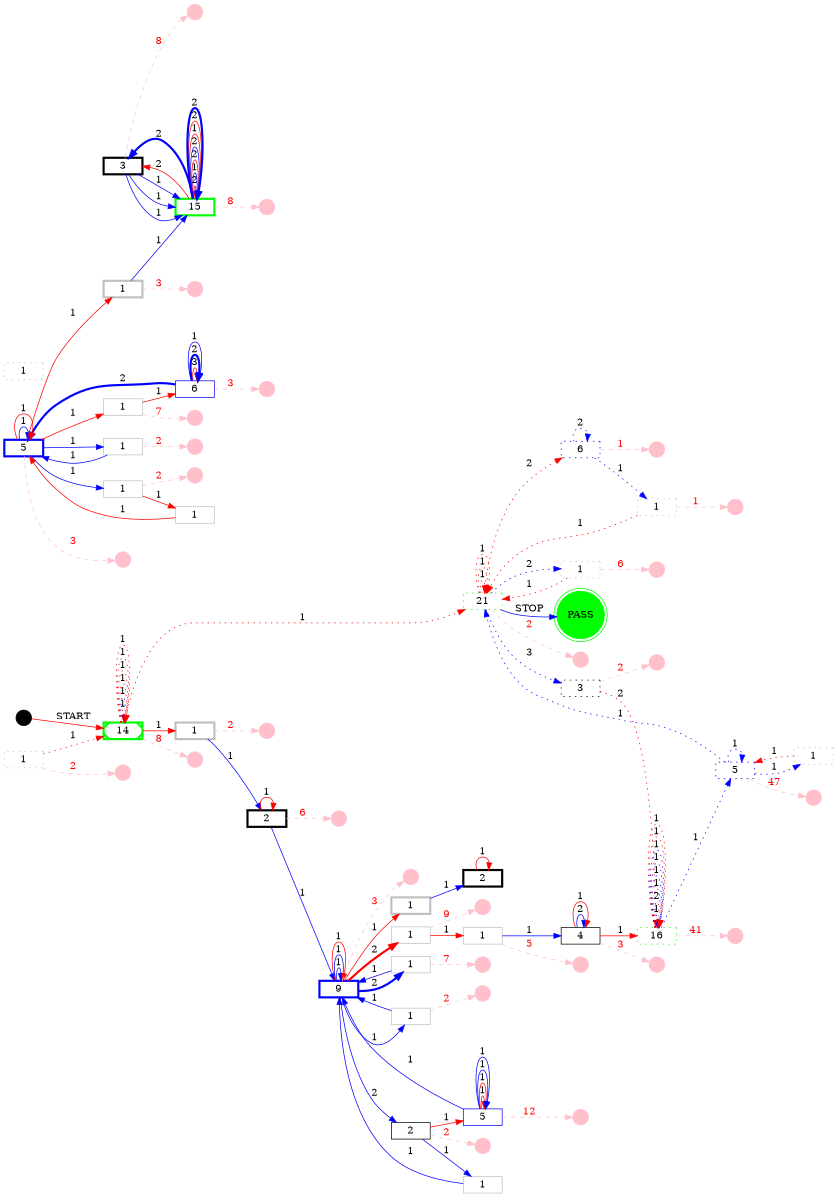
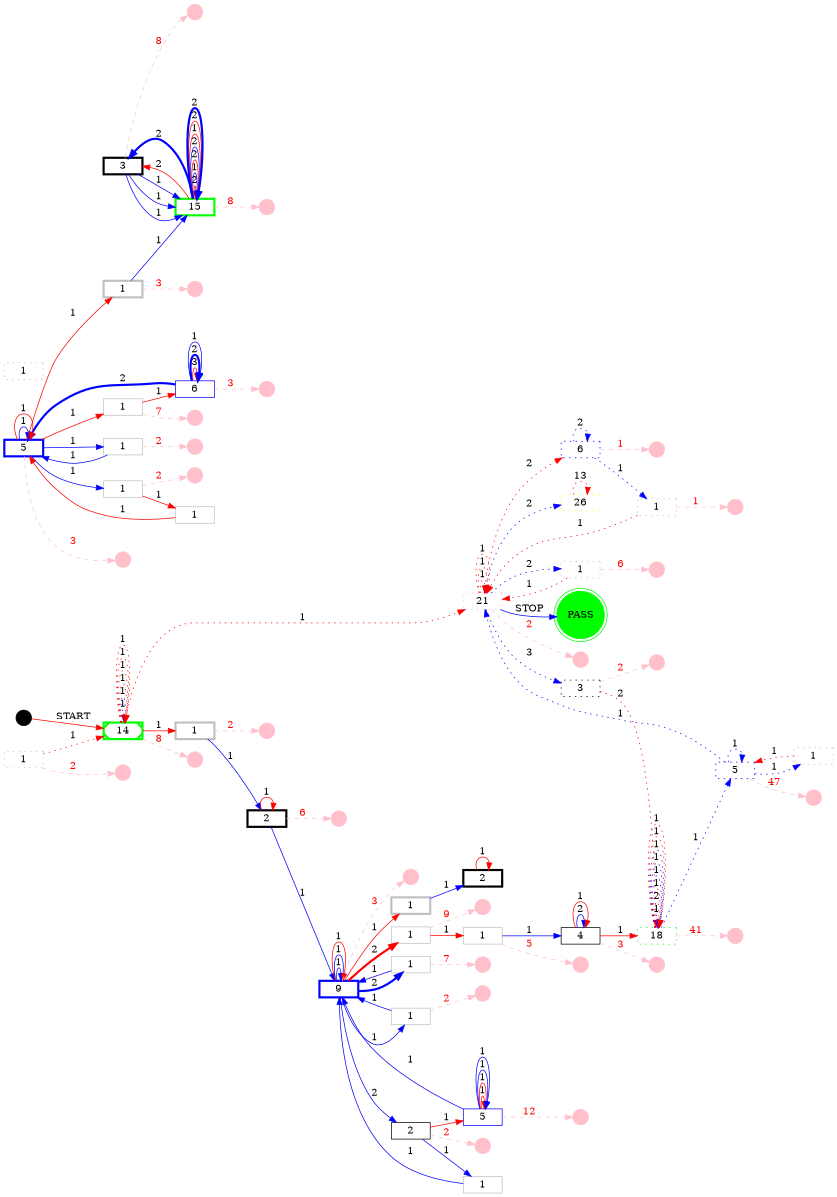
  digraph {
    fontname="DejaVu Serif"
    rankdir=LR
    node [color=pink fontname="DejaVu Serif" shape=rect style=solid fixedsize=false fontcolor=black]
    edge [color=blue fontname="DejaVu Serif" style=solid]
    ENTRY [color=black height=0.3 shape=point fixedsize="" fontcolor=""]
    n2 [color=green height=0.3 label=14 penwidth=3 style=diagonals]
-   n3 [color=green height=0.3 label=21 style=dotted]
+   n3 [height=0.3 label=21 style=dotted]
    n4 [color=grey height=0.3 label=1 penwidth=3]
    u31 [fontcolor=pink height=0.3 shape=point]
    n6 [color=black height=0.3 label=3 penwidth=3]
    n7 [color=green height=0.3 label=15 penwidth=3]
    u1 [fontcolor=pink height=0.3 shape=point]
    u18 [fontcolor=pink height=0.3 shape=point]
    n10 [color=blue height=0.3 label=6 style=dotted]
    n11 [color=grey height=0.3 label=1 style=dotted]
    u2 [fontcolor=pink height=0.3 shape=point]
    u6 [fontcolor=pink height=0.3 shape=point]
    n14 [color=grey height=0.3 label=1]
    n15 [color=grey height=0.3 label=1]
    u3 [fontcolor=pink height=0.3 shape=point]
    n17 [color=black height=0.3 label=4]
    u23 [fontcolor=pink height=0.3 shape=point]
    n19 [color=blue height=0.3 label=6]
    n20 [color=blue height=0.3 label=5 penwidth=3]
    u4 [fontcolor=pink height=0.3 shape=point]
    n22 [color=grey height=0.3 label=1]
    n23 [color=grey height=0.3 label=1]
    n24 [color=grey height=0.3 label=1]
    n25 [color=grey height=0.3 label=1 penwidth=3]
    u13 [fontcolor=pink height=0.3 shape=point]
    u5 [fontcolor=pink height=0.3 shape=point]
+   n28 [color=yellow height=0.3 label=26 style=dotted]
    n29 [color=black height=0.3 label=3 style=dotted]
    n30 [color=grey height=0.3 label=1 style=dotted]
    PASS [color=green height=0.8 shape=doublecircle style=filled]
    u32 [fontcolor=pink height=0.3 shape=point]
    n33 [color=black height=0.3 label=2 penwidth=3]
    n34 [color=blue height=0.3 label=9 penwidth=3]
    u7 [fontcolor=pink height=0.3 shape=point]
    n36 [color=grey height=0.3 label=1]
    n37 [color=grey height=0.3 label=1]
    n38 [color=black height=0.3 label=2]
    n39 [color=grey height=0.3 label=1 penwidth=3]
    u22 [fontcolor=pink height=0.3 shape=point]
    n41 [color=grey height=0.3 label=1 style=dotted]
    n42 [color=grey height=0.3 label=1 style=dotted]
    n43 [color=blue height=0.3 label=5 style=dotted]
    u26 [fontcolor=pink height=0.3 shape=point]
    u11 [fontcolor=pink height=0.3 shape=point]
    n46 [color=black height=0.3 label=2 penwidth=3]
    u17 [fontcolor=pink height=0.3 shape=point]
    n48 [color=grey height=0.3 label=1]
    u25 [fontcolor=pink height=0.3 shape=point]
    u28 [fontcolor=pink height=0.3 shape=point]
-   n51 [color=green height=0.3 label=16 style=dotted]
+   n51 [color=green height=0.3 label=18 style=dotted]
    u14 [fontcolor=pink height=0.3 shape=point]
    u30 [fontcolor=pink height=0.3 shape=point]
    u15 [fontcolor=pink height=0.3 shape=point]
    u16 [fontcolor=pink height=0.3 shape=point]
    n56 [color=blue height=0.3 label=5]
    u19 [fontcolor=pink height=0.3 shape=point]
    n58 [color=grey height=0.3 label=1]
    u21 [fontcolor=pink height=0.3 shape=point]
    u33 [fontcolor=pink height=0.3 shape=point]
    u27 [fontcolor=pink height=0.3 shape=point]
    n62 [color=grey height=0.3 label=1 style=dotted]
    u35 [fontcolor=pink height=0.3 shape=point]
    ENTRY -> n2 [color=red label=START]
    n2 -> n2 [color=red label=1 style=dotted]
    n2 -> n2 [label=1 style=dotted]
    n2 -> n2 [color=red label=1 style=dotted]
    n2 -> n2 [color=red label=1 style=dotted]
    n2 -> n2 [color=red label=1 style=dotted]
    n2 -> n2 [color=red label=1 style=dotted]
    n2 -> n3 [color=red label=1 style=dotted]
    n2 -> n4 [color=red label=1]
    n2 -> u31 [color=pink fontcolor=red label=8 style=dashed]
    n3 -> n3 [color=red label=1 style=dotted]
    n3 -> n3 [color=red label=1 style=dotted]
    n3 -> n3 [color=red label=1 style=dotted]
    n3 -> n10 [color=red label=2 style=dotted]
+   n3 -> n28 [label=2 style=dotted]
    n3 -> n29 [label=3 style=dotted]
    n3 -> n30 [label=2 style=dotted]
    n3 -> PASS [label=STOP]
    n3 -> u32 [color=pink fontcolor=red label=2 style=dashed]
    n4 -> n33 [label=1]
    n4 -> u27 [color=pink fontcolor=red label=2 style=dashed]
    n6 -> n7 [label=1]
    n6 -> n7 [label=1]
    n6 -> n7 [label=1]
    n6 -> u1 [color=pink fontcolor=red label=8 style=dashed]
    n7 -> n6 [label=2 penwidth=3]
    n7 -> n6 [color=red label=2]
    n7 -> n7 [color=red label=2]
    n7 -> n7 [label=1]
    n7 -> n7 [color=red label=2]
    n7 -> n7 [label=2]
    n7 -> n7 [color=red label=1]
    n7 -> n7 [color=red label=2]
    n7 -> n7 [label=2 penwidth=3]
    n7 -> u18 [color=pink fontcolor=red label=8 style=dashed]
    n10 -> n10 [label=2 style=dotted]
    n10 -> n11 [label=1 style=dotted]
    n10 -> u2 [color=pink fontcolor=red label=1 style=dashed]
    n11 -> n3 [color=red label=1 style=dotted]
    n11 -> u6 [color=pink fontcolor=red label=1 style=dashed]
    n14 -> n15 [color=red label=1]
    n14 -> u3 [color=pink fontcolor=red label=9 style=dashed]
    n15 -> n17 [label=1]
    n15 -> u23 [color=pink fontcolor=red label=5 style=dashed]
    n17 -> n17 [label=2]
    n17 -> n17 [color=red label=1]
    n17 -> n51 [color=red label=1]
    n17 -> u33 [color=pink fontcolor=red label=3 style=dashed]
    n19 -> n19 [color=red label=3]
    n19 -> n19 [label=2 penwidth=3]
    n19 -> n19 [label=1]
    n19 -> n20 [label=2 penwidth=3]
    n19 -> u4 [color=pink fontcolor=red label=3 style=dashed]
    n20 -> n20 [label=1]
    n20 -> n20 [color=red label=1]
    n20 -> n22 [color=red label=1]
    n20 -> n23 [label=1]
    n20 -> n24 [label=1]
    n20 -> n25 [color=red label=1]
    n20 -> u13 [color=pink fontcolor=red label=3 style=dashed]
    n22 -> n19 [color=red label=1]
    n22 -> u5 [color=pink fontcolor=red label=7 style=dashed]
    n23 -> n20 [label=1]
    n23 -> u17 [color=pink fontcolor=red label=2 style=dashed]
    n24 -> n48 [color=red label=1]
    n24 -> u25 [color=pink fontcolor=red label=2 style=dashed]
    n25 -> n7 [label=1]
    n25 -> u28 [color=pink fontcolor=red label=3 style=dashed]
+   n28 -> n28 [color=red label=13 style=dotted]
    n29 -> n51 [color=red label=2 style=dotted]
    n29 -> u14 [color=pink fontcolor=red label=2 style=dashed]
    n30 -> n3 [color=red label=1 style=dotted]
    n30 -> u15 [color=pink fontcolor=red label=6 style=dashed]
    n33 -> n33 [color=red label=1]
    n33 -> n34 [label=1]
    n33 -> u7 [color=pink fontcolor=red label=6 style=dashed]
    n34 -> n14 [color=red label=2 penwidth=3]
    n34 -> n34 [label=1]
    n34 -> n34 [label=1]
    n34 -> n34 [color=red label=1]
    n34 -> n36 [label=2 penwidth=3]
    n34 -> n37 [label=1]
    n34 -> n38 [label=2]
    n34 -> n39 [color=red label=1]
    n34 -> u22 [color=pink fontcolor=red label=3 style=dashed]
    n36 -> n34 [label=1]
    n36 -> u11 [color=pink fontcolor=red label=7 style=dashed]
    n37 -> n34 [label=1]
    n37 -> u16 [color=pink fontcolor=red label=2 style=dashed]
    n38 -> n56 [color=red label=1]
    n38 -> n58 [label=1]
    n38 -> u21 [color=pink fontcolor=red label=2 style=dashed]
    n39 -> n46 [label=1]
    n42 -> n43 [color=red label=1 style=dotted]
    n43 -> n3 [label=1 style=dotted]
    n43 -> n42 [label=1 style=dotted]
    n43 -> n43 [label=1 style=dotted]
    n43 -> u26 [color=pink fontcolor=red label=47 style=dashed]
    n46 -> n46 [color=red label=1]
    n48 -> n20 [color=red label=1]
    n51 -> n43 [label=1 style=dotted]
    n51 -> n51 [label=1 style=dotted]
    n51 -> n51 [color=red label=2 style=dotted]
    n51 -> n51 [color=red label=1 style=dotted]
    n51 -> n51 [label=1 style=dotted]
    n51 -> n51 [label=1 style=dotted]
    n51 -> n51 [label=1 style=dotted]
    n51 -> n51 [color=red label=1 style=dotted]
    n51 -> n51 [color=red label=1 style=dotted]
    n51 -> u30 [color=pink fontcolor=red label=41 style=dashed]
    n56 -> n34 [label=1]
    n56 -> n56 [color=red label=1]
    n56 -> n56 [color=red label=1]
    n56 -> n56 [label=1]
    n56 -> n56 [label=1]
    n56 -> u19 [color=pink fontcolor=red label=12 style=dashed]
    n58 -> n34 [label=1]
    n62 -> n2 [color=red label=1 style=dotted]
    n62 -> u35 [color=pink fontcolor=red label=2 style=dashed]
  }
